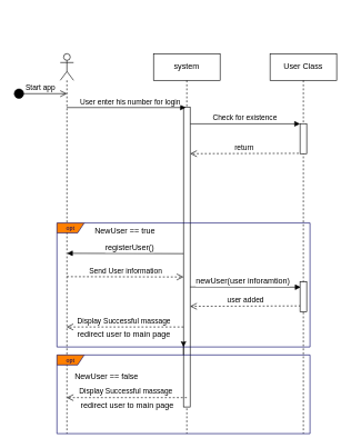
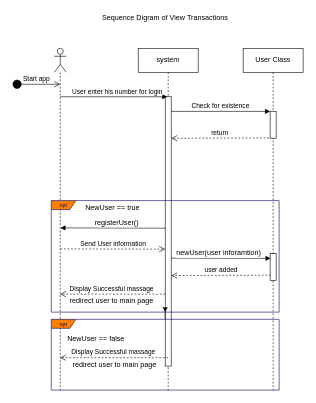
  <mxCell id="0" />
  <mxCell id="1" parent="0" />
  <mxCell id="2" value="" style="shape=umlLifeline;participant=umlActor;perimeter=lifelinePerimeter;whiteSpace=wrap;html=1;container=1;collapsible=0;recursiveResize=0;verticalAlign=top;spacingTop=36;labelBackgroundColor=#ffffff;outlineConnect=0;" parent="1" vertex="1"><mxGeometry x="90" y="80" width="20" height="570" as="geometry" /></mxCell>
  <mxCell id="3" value="system" style="shape=umlLifeline;perimeter=lifelinePerimeter;whiteSpace=wrap;html=1;container=1;collapsible=0;recursiveResize=0;outlineConnect=0;" parent="1" vertex="1"><mxGeometry x="230" y="80" width="100" height="570" as="geometry" /></mxCell>
  <mxCell id="4" value="" style="html=1;points=[];perimeter=orthogonalPerimeter;" parent="3" vertex="1"><mxGeometry x="45" y="80" width="10" height="450" as="geometry" /></mxCell>
  <mxCell id="5" value="User Class" style="shape=umlLifeline;perimeter=lifelinePerimeter;whiteSpace=wrap;html=1;container=1;collapsible=0;recursiveResize=0;outlineConnect=0;" parent="1" vertex="1"><mxGeometry x="405" y="80" width="100" height="570" as="geometry" /></mxCell>
  <mxCell id="6" value="" style="html=1;points=[];perimeter=orthogonalPerimeter;" parent="5" vertex="1"><mxGeometry x="45" y="105" width="10" height="45" as="geometry" /></mxCell>
+ <mxCell id="7" value="Sequence Digram of View Transactions" style="text;html=1;strokeColor=none;fillColor=none;align=center;verticalAlign=middle;whiteSpace=wrap;rounded=0;" parent="1" vertex="1"><mxGeometry x="110" y="20" width="330" height="20" as="geometry" /></mxCell>
  <mxCell id="8" value="User enter his number for login" style="html=1;verticalAlign=bottom;endArrow=block;entryX=0.333;entryY=0.254;entryDx=0;entryDy=0;entryPerimeter=0;" parent="1" edge="1"><mxGeometry x="0.066" width="80" relative="1" as="geometry"><mxPoint x="99.667" y="160.833" as="sourcePoint" /><mxPoint x="278.5" y="160.833" as="targetPoint" /><mxPoint as="offset" /></mxGeometry></mxCell>
  <mxCell id="9" value="NewUser == true" style="text;html=1;" parent="1" vertex="1"><mxGeometry x="140" y="332" width="110" height="25" as="geometry" /></mxCell>
  <mxCell id="10" value="NewUser == false&lt;br&gt;" style="text;html=1;" parent="1" vertex="1"><mxGeometry x="110" y="550" width="110" height="25" as="geometry" /></mxCell>
  <mxCell id="11" value="" style="html=1;verticalAlign=bottom;endArrow=block;" parent="1" edge="1"><mxGeometry width="80" relative="1" as="geometry"><mxPoint x="275" y="380" as="sourcePoint" /><mxPoint x="100.167" y="379.5" as="targetPoint" /></mxGeometry></mxCell>
  <mxCell id="12" value="registerUser()" style="text;html=1;resizable=0;points=[];align=center;verticalAlign=middle;labelBackgroundColor=#ffffff;" parent="11" vertex="1" connectable="0"><mxGeometry x="0.246" y="-6" relative="1" as="geometry"><mxPoint x="27" y="-3.5" as="offset" /></mxGeometry></mxCell>
  <mxCell id="13" value="Send User information" style="html=1;verticalAlign=bottom;endArrow=open;dashed=1;endSize=8;" parent="1" edge="1"><mxGeometry relative="1" as="geometry"><mxPoint x="100" y="414.5" as="sourcePoint" /><mxPoint x="275" y="415" as="targetPoint" /></mxGeometry></mxCell>
  <mxCell id="14" value="" style="html=1;verticalAlign=bottom;endArrow=block;entryX=0.095;entryY=0.173;entryDx=0;entryDy=0;entryPerimeter=0;" parent="1" target="25" edge="1"><mxGeometry width="80" relative="1" as="geometry"><mxPoint x="285" y="430" as="sourcePoint" /><mxPoint x="420" y="430" as="targetPoint" /></mxGeometry></mxCell>
  <mxCell id="15" value="newUser(user inforamtion)" style="text;html=1;resizable=0;points=[];align=center;verticalAlign=middle;labelBackgroundColor=#ffffff;" parent="14" vertex="1" connectable="0"><mxGeometry x="-0.237" y="5" relative="1" as="geometry"><mxPoint x="15.5" y="-4" as="offset" /></mxGeometry></mxCell>
  <mxCell id="16" value="user added" style="html=1;verticalAlign=bottom;endArrow=open;dashed=1;endSize=8;exitX=0.095;exitY=0.797;exitDx=0;exitDy=0;exitPerimeter=0;" parent="1" source="25" edge="1"><mxGeometry relative="1" as="geometry"><mxPoint x="426" y="459" as="sourcePoint" /><mxPoint x="285" y="459" as="targetPoint" /></mxGeometry></mxCell>
  <mxCell id="17" value="Start app" style="html=1;verticalAlign=bottom;startArrow=circle;startFill=1;endArrow=open;startSize=6;endSize=8;" parent="1" edge="1"><mxGeometry width="80" relative="1" as="geometry"><mxPoint x="20" y="140" as="sourcePoint" /><mxPoint x="100" y="140" as="targetPoint" /></mxGeometry></mxCell>
  <mxCell id="18" value="Display Successful massage&amp;nbsp;" style="html=1;verticalAlign=bottom;endArrow=open;dashed=1;endSize=8;" parent="1" target="2" edge="1"><mxGeometry relative="1" as="geometry"><mxPoint x="275" y="490" as="sourcePoint" /><mxPoint x="106.31" y="490" as="targetPoint" /></mxGeometry></mxCell>
  <mxCell id="19" value="redirect user to main page" style="text;html=1;resizable=0;points=[];autosize=1;align=left;verticalAlign=top;spacingTop=-4;" parent="1" vertex="1"><mxGeometry x="114" y="492" width="150" height="20" as="geometry" /></mxCell>
  <mxCell id="20" value="Display Successful massage&amp;nbsp;" style="html=1;verticalAlign=bottom;endArrow=open;dashed=1;endSize=8;" parent="1" edge="1"><mxGeometry relative="1" as="geometry"><mxPoint x="280" y="596" as="sourcePoint" /><mxPoint x="99.667" y="596" as="targetPoint" /></mxGeometry></mxCell>
  <mxCell id="21" value="redirect user to main page" style="text;html=1;resizable=0;points=[];autosize=1;align=left;verticalAlign=top;spacingTop=-4;" parent="1" vertex="1"><mxGeometry x="119" y="598" width="150" height="20" as="geometry" /></mxCell>
  <mxCell id="22" value="" style="edgeStyle=orthogonalEdgeStyle;rounded=0;orthogonalLoop=1;jettySize=auto;html=1;" parent="1" source="23" edge="1"><mxGeometry relative="1" as="geometry"><mxPoint x="275.167" y="520" as="targetPoint" /></mxGeometry></mxCell>
  <mxCell id="23" value="opt" style="shape=umlFrame;whiteSpace=wrap;html=1;strokeColor=#000066;fillColor=#FF8000;fontFamily=Tahoma;fontSize=10;fontColor=#000066;align=center;width=41;height=15;" parent="1" vertex="1"><mxGeometry x="85" y="532" width="380" height="118" as="geometry" /></mxCell>
  <mxCell id="24" value="return" style="html=1;verticalAlign=bottom;endArrow=open;dashed=1;endSize=8;exitX=-0.108;exitY=0.389;exitDx=0;exitDy=0;exitPerimeter=0;" parent="1" edge="1"><mxGeometry relative="1" as="geometry"><mxPoint x="448" y="229.5" as="sourcePoint" /><mxPoint x="285" y="230" as="targetPoint" /></mxGeometry></mxCell>
  <mxCell id="25" value="" style="html=1;points=[];perimeter=orthogonalPerimeter;" parent="1" vertex="1"><mxGeometry x="450" y="422.5" width="10" height="45" as="geometry" /></mxCell>
  <mxCell id="26" value="Check for existence" style="html=1;verticalAlign=bottom;endArrow=block;entryX=0;entryY=0;exitX=1;exitY=0.633;exitDx=0;exitDy=0;exitPerimeter=0;" parent="1" edge="1"><mxGeometry relative="1" as="geometry"><mxPoint x="285.207" y="185.241" as="sourcePoint" /><mxPoint x="450.034" y="185.241" as="targetPoint" /></mxGeometry></mxCell>
  <mxCell id="27" value="opt" style="shape=umlFrame;whiteSpace=wrap;html=1;strokeColor=#000066;fillColor=#FF8000;fontFamily=Tahoma;fontSize=10;fontColor=#000066;align=center;width=41;height=15;" parent="1" vertex="1"><mxGeometry x="85" y="334" width="380" height="186" as="geometry" /></mxCell>
